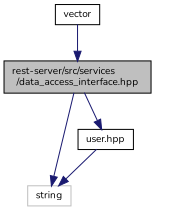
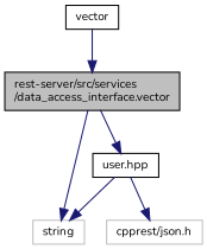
  digraph {
    fontname=Nunito
    node [color=black fillcolor=white fontname=Nunito fontsize=10 shape=record style=filled]
    edge [color=midnightblue fontname=Nunito fontsize=10 labelfontname=Helvetica labelfontsize=10 style=solid]
-   n1 [fillcolor=grey75 fontcolor=black height=0.2 label="rest-server/src/services\l/data_access_interface.hpp" width=0.4]
+   n1 [fillcolor=grey75 fontcolor=black height=0.2 label="rest-server/src/services\l/data_access_interface.vector" width=0.4]
    n2 [color=grey75 height=0.2 label=string width=0.4]
    n3 [height=0.2 label="user.hpp" width=0.4]
    n4 [height=0.2 label=vector width=0.4]
+   n5 [color=grey75 height=0.2 label="cpprest/json.h" width=0.4]
    n1 -> n2
    n1 -> n3
    n3 -> n2
+   n3 -> n5
    n4 -> n1
  }
